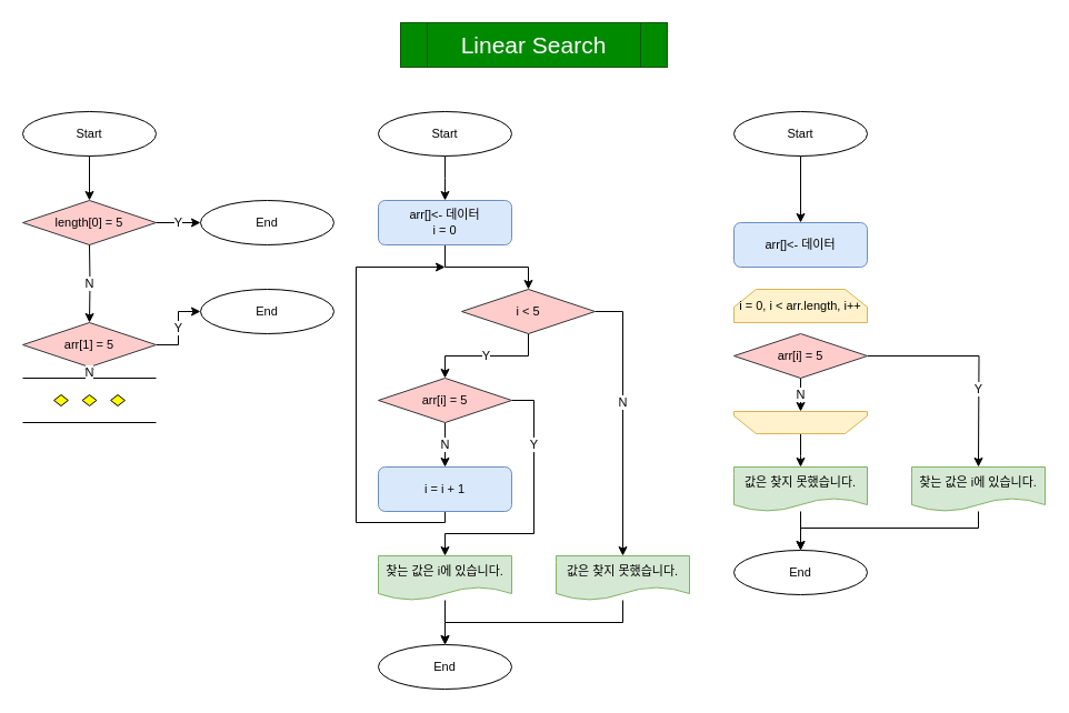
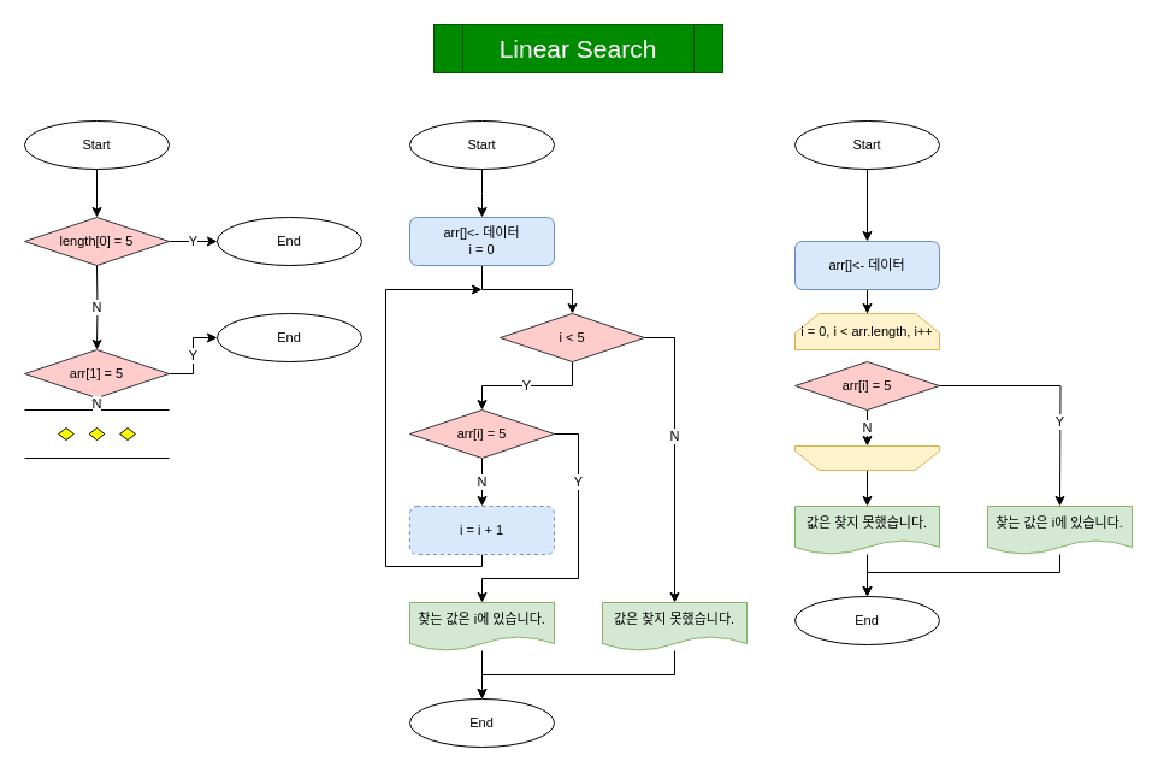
  <mxCell id="0" />
  <mxCell id="1" parent="0" />
  <mxCell id="2" value="Linear Search" style="shape=process;whiteSpace=wrap;html=1;backgroundOutline=1;fillColor=#008a00;strokeColor=#005700;fontColor=#ffffff;fontSize=21;" parent="1" vertex="1"><mxGeometry x="360" y="20" width="240" height="40" as="geometry" /></mxCell>
  <mxCell id="3" style="edgeStyle=orthogonalEdgeStyle;rounded=0;orthogonalLoop=1;jettySize=auto;html=1;entryX=0.5;entryY=0;entryDx=0;entryDy=0;fontSize=11;" parent="1" source="4" target="7" edge="1"><mxGeometry relative="1" as="geometry" /></mxCell>
  <mxCell id="4" value="Start" style="ellipse;whiteSpace=wrap;html=1;fontSize=11;" parent="1" vertex="1"><mxGeometry x="20" y="100" width="120" height="40" as="geometry" /></mxCell>
  <mxCell id="5" value="End" style="ellipse;whiteSpace=wrap;html=1;fontSize=11;" parent="1" vertex="1"><mxGeometry x="180" y="180" width="120" height="40" as="geometry" /></mxCell>
  <mxCell id="6" value="Y" style="edgeStyle=orthogonalEdgeStyle;rounded=0;orthogonalLoop=1;jettySize=auto;html=1;entryX=0;entryY=0.5;entryDx=0;entryDy=0;fontSize=11;" parent="1" source="7" target="5" edge="1"><mxGeometry relative="1" as="geometry" /></mxCell>
  <mxCell id="7" value="length[0] = 5" style="rhombus;whiteSpace=wrap;html=1;fontSize=11;fillColor=#ffcccc;strokeColor=#36393d;" parent="1" vertex="1"><mxGeometry x="20" y="180" width="120" height="40" as="geometry" /></mxCell>
  <mxCell id="8" value="N" style="edgeStyle=orthogonalEdgeStyle;rounded=0;orthogonalLoop=1;jettySize=auto;html=1;entryX=0.5;entryY=0;entryDx=0;entryDy=0;fontSize=11;" parent="1" target="11" edge="1"><mxGeometry relative="1" as="geometry"><mxPoint x="80" y="220" as="sourcePoint" /></mxGeometry></mxCell>
  <mxCell id="9" value="End" style="ellipse;whiteSpace=wrap;html=1;fontSize=11;" parent="1" vertex="1"><mxGeometry x="180" y="260" width="120" height="40" as="geometry" /></mxCell>
  <mxCell id="10" value="Y" style="edgeStyle=orthogonalEdgeStyle;rounded=0;orthogonalLoop=1;jettySize=auto;html=1;entryX=0;entryY=0.5;entryDx=0;entryDy=0;fontSize=11;" parent="1" source="11" target="9" edge="1"><mxGeometry relative="1" as="geometry" /></mxCell>
  <mxCell id="11" value="arr[1] = 5" style="rhombus;whiteSpace=wrap;html=1;fontSize=11;fillColor=#ffcccc;strokeColor=#36393d;" parent="1" vertex="1"><mxGeometry x="20" y="290" width="120" height="40" as="geometry" /></mxCell>
  <mxCell id="12" value="" style="verticalLabelPosition=bottom;verticalAlign=top;html=1;shape=mxgraph.flowchart.parallel_mode;pointerEvents=1;fontSize=11;" parent="1" vertex="1"><mxGeometry x="20" y="340" width="120" height="40" as="geometry" /></mxCell>
  <mxCell id="13" value="N" style="edgeStyle=orthogonalEdgeStyle;rounded=0;orthogonalLoop=1;jettySize=auto;html=1;entryX=0.5;entryY=0;entryDx=0;entryDy=0;fontSize=11;exitX=0.5;exitY=1;exitDx=0;exitDy=0;entryPerimeter=0;" parent="1" source="11" target="12" edge="1"><mxGeometry relative="1" as="geometry"><mxPoint x="90" y="230" as="sourcePoint" /><mxPoint x="90" y="270" as="targetPoint" /></mxGeometry></mxCell>
  <mxCell id="14" style="edgeStyle=orthogonalEdgeStyle;rounded=0;orthogonalLoop=1;jettySize=auto;html=1;entryX=0.5;entryY=0;entryDx=0;entryDy=0;fontSize=11;" parent="1" source="15" edge="1"><mxGeometry relative="1" as="geometry"><mxPoint x="400" y="180" as="targetPoint" /></mxGeometry></mxCell>
  <mxCell id="15" value="Start" style="ellipse;whiteSpace=wrap;html=1;fontSize=11;" parent="1" vertex="1"><mxGeometry x="340" y="100" width="120" height="40" as="geometry" /></mxCell>
  <mxCell id="16" style="edgeStyle=orthogonalEdgeStyle;rounded=0;orthogonalLoop=1;jettySize=auto;html=1;fontSize=11;" parent="1" source="17" edge="1"><mxGeometry relative="1" as="geometry"><mxPoint x="400" y="240" as="targetPoint" /><Array as="points"><mxPoint x="400" y="470" /><mxPoint x="320" y="470" /><mxPoint x="320" y="240" /></Array></mxGeometry></mxCell>
- <mxCell id="17" value="i = i + 1" style="rounded=1;whiteSpace=wrap;html=1;fontSize=11;fillColor=#dae8fc;strokeColor=#6c8ebf;" parent="1" vertex="1"><mxGeometry x="340" y="420" width="120" height="40" as="geometry" /></mxCell>
+ <mxCell id="17" value="i = i + 1" style="rounded=1;whiteSpace=wrap;html=1;fontSize=11;fillColor=#dae8fc;strokeColor=#6c8ebf;dashed=1;" parent="1" vertex="1"><mxGeometry x="340" y="420" width="120" height="40" as="geometry" /></mxCell>
  <mxCell id="18" value="N" style="edgeStyle=orthogonalEdgeStyle;rounded=0;orthogonalLoop=1;jettySize=auto;html=1;entryX=0.5;entryY=0;entryDx=0;entryDy=0;fontSize=11;" parent="1" source="20" target="17" edge="1"><mxGeometry relative="1" as="geometry" /></mxCell>
  <mxCell id="19" value="Y" style="edgeStyle=orthogonalEdgeStyle;rounded=0;orthogonalLoop=1;jettySize=auto;html=1;fontSize=11;entryX=0.5;entryY=0;entryDx=0;entryDy=0;" parent="1" source="20" target="29" edge="1"><mxGeometry x="-0.499" relative="1" as="geometry"><mxPoint x="480" y="490" as="targetPoint" /><Array as="points"><mxPoint x="480" y="360" /><mxPoint x="480" y="480" /><mxPoint x="400" y="480" /></Array><mxPoint as="offset" /></mxGeometry></mxCell>
  <mxCell id="20" value="arr[i] = 5" style="rhombus;whiteSpace=wrap;html=1;fontSize=11;fillColor=#ffcccc;strokeColor=#36393d;" parent="1" vertex="1"><mxGeometry x="340" y="340" width="120" height="40" as="geometry" /></mxCell>
  <mxCell id="21" value="Y" style="edgeStyle=orthogonalEdgeStyle;rounded=0;orthogonalLoop=1;jettySize=auto;html=1;exitX=0.5;exitY=1;exitDx=0;exitDy=0;entryX=0.5;entryY=0;entryDx=0;entryDy=0;fontSize=11;" parent="1" source="23" target="20" edge="1"><mxGeometry relative="1" as="geometry" /></mxCell>
  <mxCell id="22" value="N" style="edgeStyle=orthogonalEdgeStyle;rounded=0;orthogonalLoop=1;jettySize=auto;html=1;fontSize=11;entryX=0.5;entryY=0;entryDx=0;entryDy=0;" parent="1" source="23" target="27" edge="1"><mxGeometry x="-0.125" relative="1" as="geometry"><mxPoint x="500" y="510" as="targetPoint" /><Array as="points"><mxPoint x="560" y="280" /></Array><mxPoint as="offset" /></mxGeometry></mxCell>
  <mxCell id="23" value="i &amp;lt; 5" style="rhombus;whiteSpace=wrap;html=1;fontSize=11;fillColor=#ffcccc;strokeColor=#36393d;" parent="1" vertex="1"><mxGeometry x="415" y="260" width="120" height="40" as="geometry" /></mxCell>
  <mxCell id="24" style="edgeStyle=orthogonalEdgeStyle;rounded=0;orthogonalLoop=1;jettySize=auto;html=1;exitX=0.5;exitY=1;exitDx=0;exitDy=0;entryX=0.5;entryY=0;entryDx=0;entryDy=0;fontSize=11;" parent="1" source="25" target="23" edge="1"><mxGeometry relative="1" as="geometry" /></mxCell>
  <mxCell id="25" value="arr[]&amp;lt;- 데이터&lt;br&gt;i = 0" style="rounded=1;whiteSpace=wrap;html=1;fontSize=11;fillColor=#dae8fc;strokeColor=#6c8ebf;" parent="1" vertex="1"><mxGeometry x="340" y="180" width="120" height="40" as="geometry" /></mxCell>
  <mxCell id="26" style="edgeStyle=orthogonalEdgeStyle;rounded=0;orthogonalLoop=1;jettySize=auto;html=1;fontSize=11;entryX=0.5;entryY=0;entryDx=0;entryDy=0;" parent="1" source="27" edge="1"><mxGeometry relative="1" as="geometry"><mxPoint x="400" y="580" as="targetPoint" /><Array as="points"><mxPoint x="560" y="560" /><mxPoint x="400" y="560" /></Array></mxGeometry></mxCell>
  <mxCell id="27" value="값은 찾지 못했습니다." style="shape=document;whiteSpace=wrap;html=1;boundedLbl=1;fontSize=11;fillColor=#d5e8d4;strokeColor=#82b366;" parent="1" vertex="1"><mxGeometry x="500" y="500" width="120" height="40" as="geometry" /></mxCell>
  <mxCell id="28" style="edgeStyle=orthogonalEdgeStyle;rounded=0;orthogonalLoop=1;jettySize=auto;html=1;entryX=0.5;entryY=0;entryDx=0;entryDy=0;fontSize=11;" parent="1" source="29" edge="1"><mxGeometry relative="1" as="geometry"><mxPoint x="400" y="580" as="targetPoint" /></mxGeometry></mxCell>
  <mxCell id="29" value="찾는 값은 i에 있습니다." style="shape=document;whiteSpace=wrap;html=1;boundedLbl=1;fontSize=11;fillColor=#d5e8d4;strokeColor=#82b366;" parent="1" vertex="1"><mxGeometry x="340" y="500" width="120" height="40" as="geometry" /></mxCell>
  <mxCell id="30" value="End" style="ellipse;whiteSpace=wrap;html=1;fontSize=11;" parent="1" vertex="1"><mxGeometry x="340" y="580" width="120" height="40" as="geometry" /></mxCell>
  <mxCell id="31" style="edgeStyle=orthogonalEdgeStyle;rounded=0;orthogonalLoop=1;jettySize=auto;html=1;exitX=0.5;exitY=1;exitDx=0;exitDy=0;entryX=0.5;entryY=0;entryDx=0;entryDy=0;fontSize=11;" edge="1" parent="1" source="32" target="34"><mxGeometry relative="1" as="geometry" /></mxCell>
  <mxCell id="32" value="Start" style="ellipse;whiteSpace=wrap;html=1;fontSize=11;" vertex="1" parent="1"><mxGeometry x="660" y="100" width="120" height="40" as="geometry" /></mxCell>
+ <mxCell id="33" style="edgeStyle=orthogonalEdgeStyle;rounded=0;orthogonalLoop=1;jettySize=auto;html=1;entryX=0.5;entryY=0;entryDx=0;entryDy=0;fontSize=11;" edge="1" parent="1" source="34" target="35"><mxGeometry relative="1" as="geometry" /></mxCell>
  <mxCell id="34" value="arr[]&amp;lt;- 데이터" style="rounded=1;whiteSpace=wrap;html=1;fontSize=11;fillColor=#dae8fc;strokeColor=#6c8ebf;" vertex="1" parent="1"><mxGeometry x="660" y="200" width="120" height="40" as="geometry" /></mxCell>
  <mxCell id="35" value="&lt;font style=&quot;font-size: 11px;&quot;&gt;i = 0, i &amp;lt; arr.length, i++&lt;/font&gt;" style="shape=loopLimit;whiteSpace=wrap;html=1;fillColor=#fff2cc;strokeColor=#d6b656;" vertex="1" parent="1"><mxGeometry x="660" y="260" width="120" height="30" as="geometry" /></mxCell>
  <mxCell id="36" style="edgeStyle=orthogonalEdgeStyle;rounded=0;orthogonalLoop=1;jettySize=auto;html=1;entryX=0.5;entryY=0;entryDx=0;entryDy=0;fontSize=11;" edge="1" parent="1" source="37"><mxGeometry relative="1" as="geometry"><mxPoint x="720" y="420" as="targetPoint" /></mxGeometry></mxCell>
  <mxCell id="37" value="" style="shape=loopLimit;whiteSpace=wrap;html=1;direction=west;fillColor=#fff2cc;strokeColor=#d6b656;" vertex="1" parent="1"><mxGeometry x="660" y="370" width="120" height="20" as="geometry" /></mxCell>
  <mxCell id="38" value="N" style="edgeStyle=orthogonalEdgeStyle;rounded=0;orthogonalLoop=1;jettySize=auto;html=1;exitX=0.5;exitY=1;exitDx=0;exitDy=0;entryX=0.5;entryY=1;entryDx=0;entryDy=0;fontSize=11;" edge="1" parent="1" source="40" target="37"><mxGeometry relative="1" as="geometry" /></mxCell>
  <mxCell id="39" value="Y" style="edgeStyle=orthogonalEdgeStyle;rounded=0;orthogonalLoop=1;jettySize=auto;html=1;entryX=0.5;entryY=0;entryDx=0;entryDy=0;fontSize=11;" edge="1" parent="1" source="40"><mxGeometry x="0.302" relative="1" as="geometry"><mxPoint x="880" y="420" as="targetPoint" /><mxPoint as="offset" /></mxGeometry></mxCell>
  <mxCell id="40" value="arr[i] = 5" style="rhombus;whiteSpace=wrap;html=1;fontSize=11;fillColor=#ffcccc;strokeColor=#36393d;" vertex="1" parent="1"><mxGeometry x="660" y="300" width="120" height="40" as="geometry" /></mxCell>
  <mxCell id="41" style="edgeStyle=orthogonalEdgeStyle;rounded=0;orthogonalLoop=1;jettySize=auto;html=1;entryX=0.5;entryY=0;entryDx=0;entryDy=0;fontSize=11;" edge="1" parent="1" target="43"><mxGeometry relative="1" as="geometry"><mxPoint x="720" y="460" as="sourcePoint" /></mxGeometry></mxCell>
  <mxCell id="42" style="edgeStyle=orthogonalEdgeStyle;rounded=0;orthogonalLoop=1;jettySize=auto;html=1;fontSize=11;" edge="1" parent="1"><mxGeometry relative="1" as="geometry"><mxPoint x="720" y="495" as="targetPoint" /><mxPoint x="880" y="460" as="sourcePoint" /><Array as="points"><mxPoint x="880" y="475" /><mxPoint x="720" y="475" /></Array></mxGeometry></mxCell>
  <mxCell id="43" value="End" style="ellipse;whiteSpace=wrap;html=1;fontSize=11;" vertex="1" parent="1"><mxGeometry x="660" y="495" width="120" height="40" as="geometry" /></mxCell>
  <mxCell id="44" value="값은 찾지 못했습니다." style="shape=document;whiteSpace=wrap;html=1;boundedLbl=1;fontSize=11;fillColor=#d5e8d4;strokeColor=#82b366;" vertex="1" parent="1"><mxGeometry x="660" y="420" width="120" height="40" as="geometry" /></mxCell>
  <mxCell id="45" value="찾는 값은 i에 있습니다." style="shape=document;whiteSpace=wrap;html=1;boundedLbl=1;fontSize=11;fillColor=#d5e8d4;strokeColor=#82b366;" vertex="1" parent="1"><mxGeometry x="820" y="420" width="120" height="40" as="geometry" /></mxCell>
